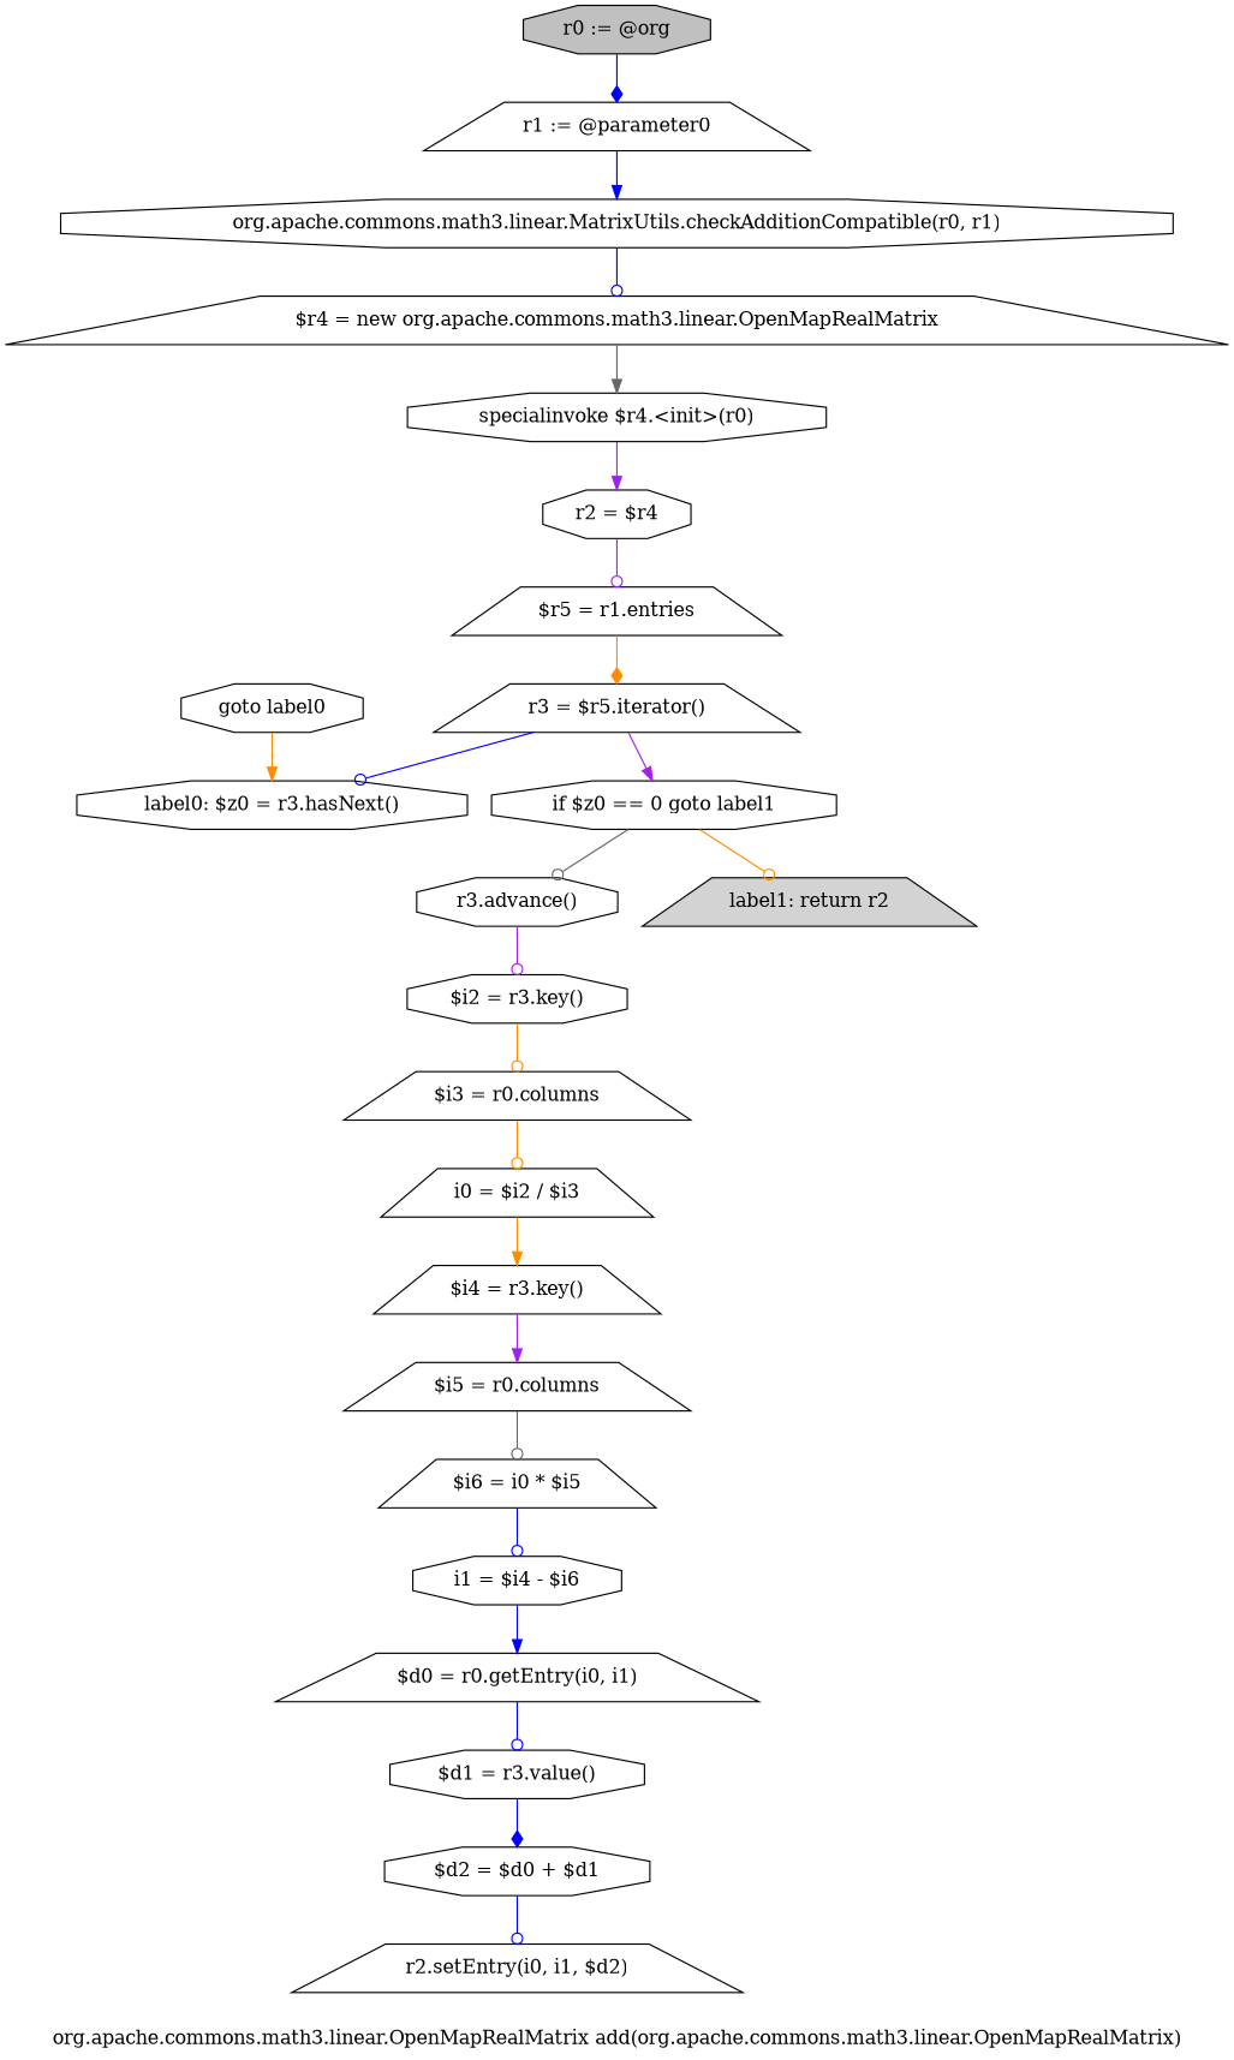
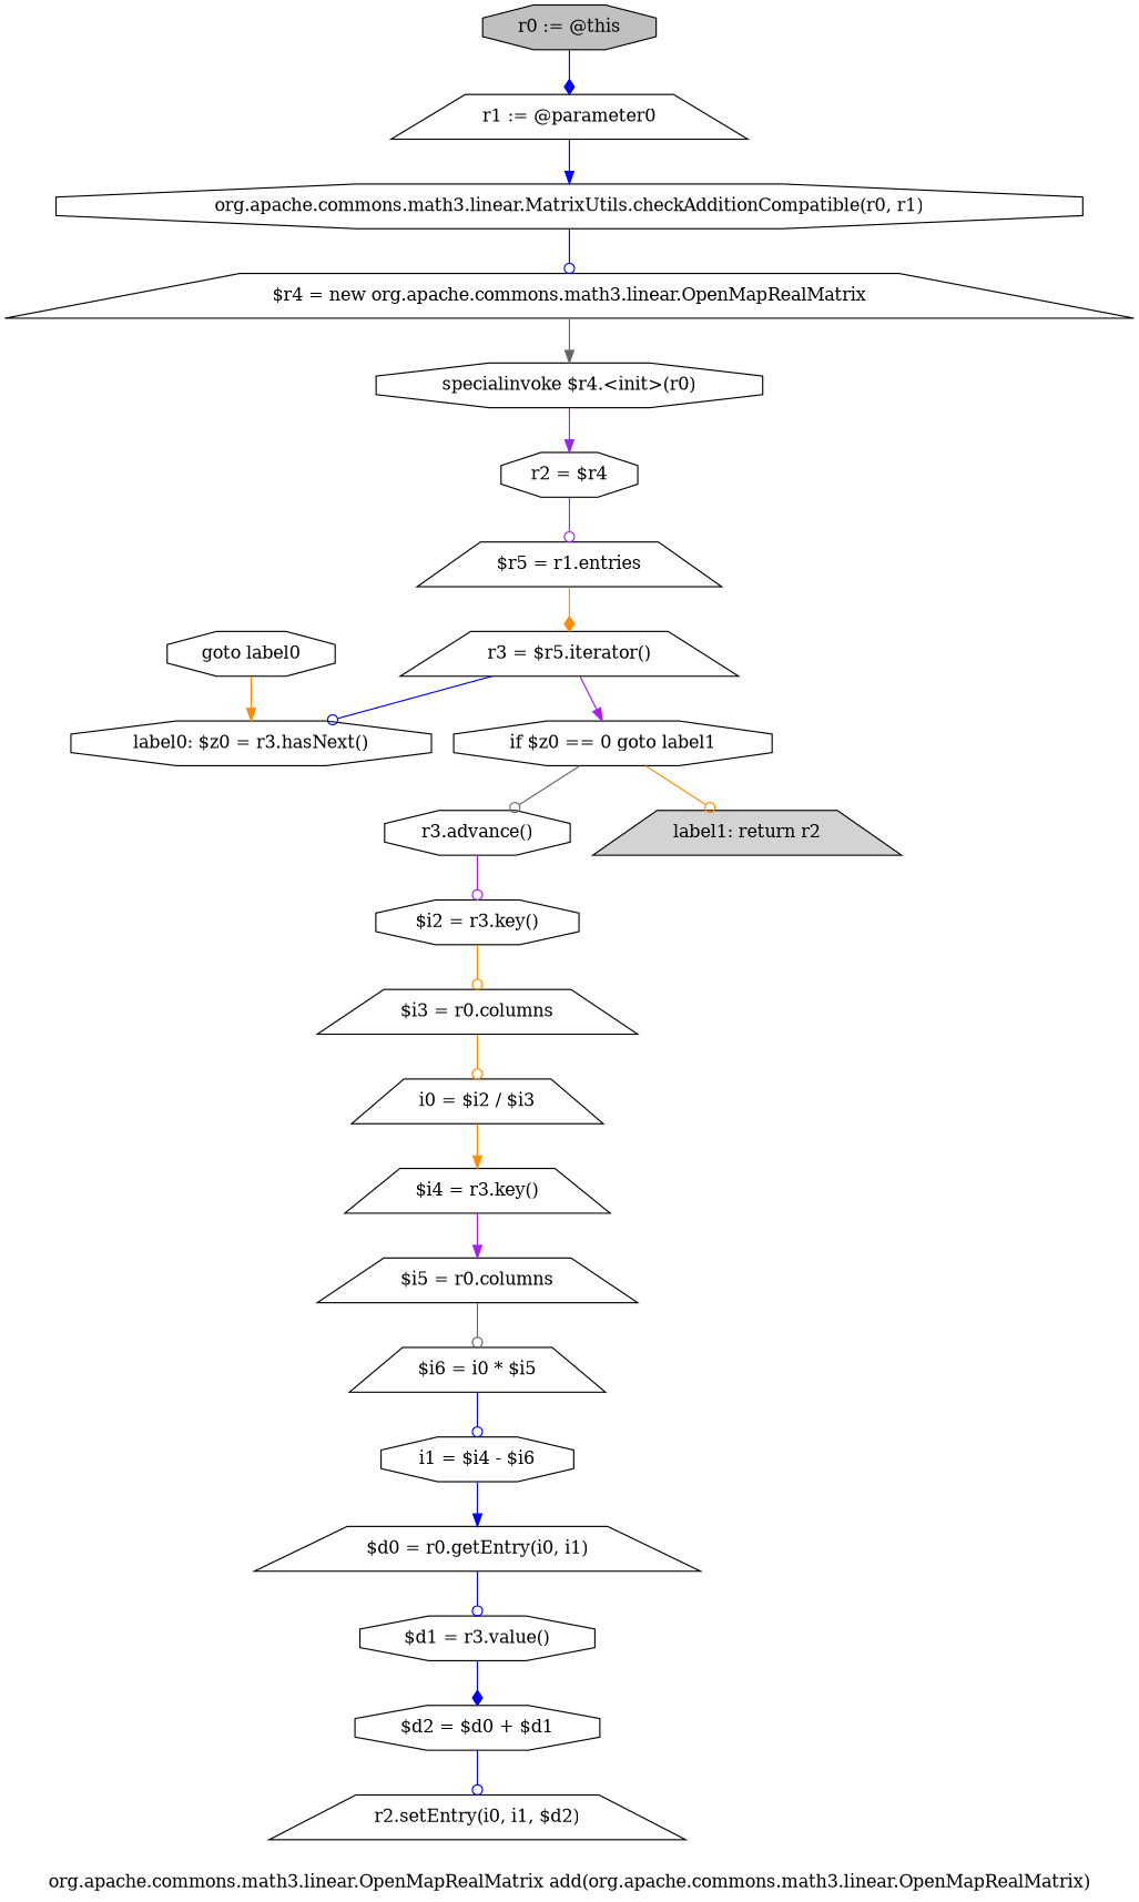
  digraph {
    label="org.apache.commons.math3.linear.OpenMapRealMatrix add(org.apache.commons.math3.linear.OpenMapRealMatrix)"
    node [shape=octagon]
    edge [arrowhead=odot color=blue]
-   n1 [fillcolor=gray label="r0 := @org" style=filled]
+   n1 [fillcolor=gray label="r0 := @this" style=filled]
    n2 [label="r1 := @parameter0" shape=trapezium]
    n3 [label="org.apache.commons.math3.linear.MatrixUtils.checkAdditionCompatible(r0, r1)"]
    n4 [label="$r4 = new org.apache.commons.math3.linear.OpenMapRealMatrix" shape=trapezium]
    n5 [label="specialinvoke $r4.<init>(r0)"]
    n6 [label="r2 = $r4"]
    n7 [label="$r5 = r1.entries" shape=trapezium]
    n8 [label="r3 = $r5.iterator()" shape=trapezium]
    n9 [label="label0: $z0 = r3.hasNext()"]
    n10 [label="if $z0 == 0 goto label1"]
    n11 [label="r3.advance()"]
    n12 [fillcolor=lightgray label="label1: return r2" shape=trapezium style=filled]
    n13 [label="$i2 = r3.key()"]
    n14 [label="$i3 = r0.columns" shape=trapezium]
    n15 [label="i0 = $i2 / $i3" shape=trapezium]
    n16 [label="$i4 = r3.key()" shape=trapezium]
    n17 [label="$i5 = r0.columns" shape=trapezium]
    n18 [label="$i6 = i0 * $i5" shape=trapezium]
    n19 [label="i1 = $i4 - $i6"]
    n20 [label="$d0 = r0.getEntry(i0, i1)" shape=trapezium]
    n21 [label="$d1 = r3.value()"]
    n22 [label="$d2 = $d0 + $d1"]
    n23 [label="r2.setEntry(i0, i1, $d2)" shape=trapezium]
    n24 [label="goto label0"]
    n1 -> n2 [arrowhead=diamond]
    n2 -> n3 [arrowhead=normal]
    n3 -> n4
    n4 -> n5 [arrowhead=normal color=gray40]
    n5 -> n6 [arrowhead=normal color=purple]
    n6 -> n7 [color=purple]
    n7 -> n8 [arrowhead=diamond color=darkorange]
    n8 -> n9
    n8 -> n10 [arrowhead=normal color=purple]
    n10 -> n11 [color=gray40]
    n10 -> n12 [color=darkorange]
    n11 -> n13 [color=purple]
    n13 -> n14 [color=darkorange]
    n14 -> n15 [color=darkorange]
    n15 -> n16 [arrowhead=normal color=darkorange]
    n16 -> n17 [arrowhead=normal color=purple]
    n17 -> n18 [color=gray40]
    n18 -> n19
    n19 -> n20 [arrowhead=normal]
    n20 -> n21
    n21 -> n22 [arrowhead=diamond]
    n22 -> n23
    n24 -> n9 [arrowhead=normal color=darkorange]
  }
